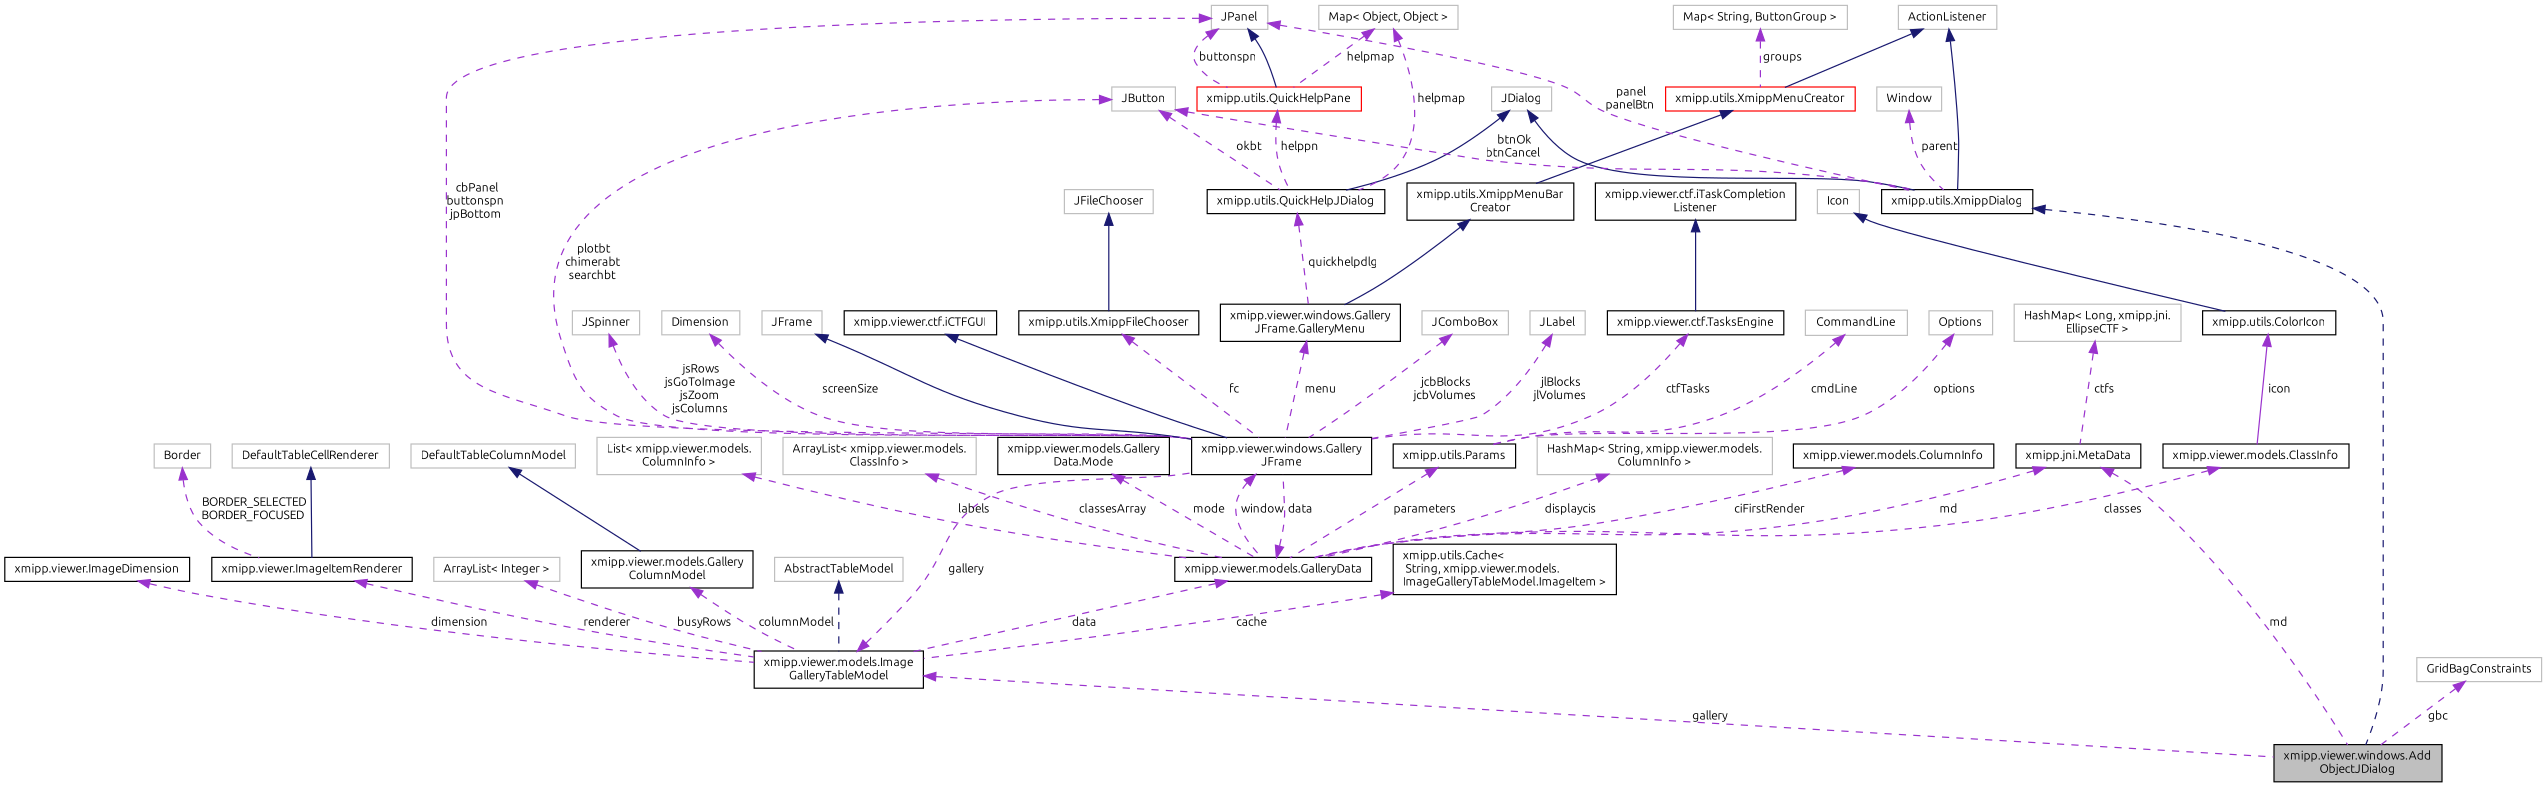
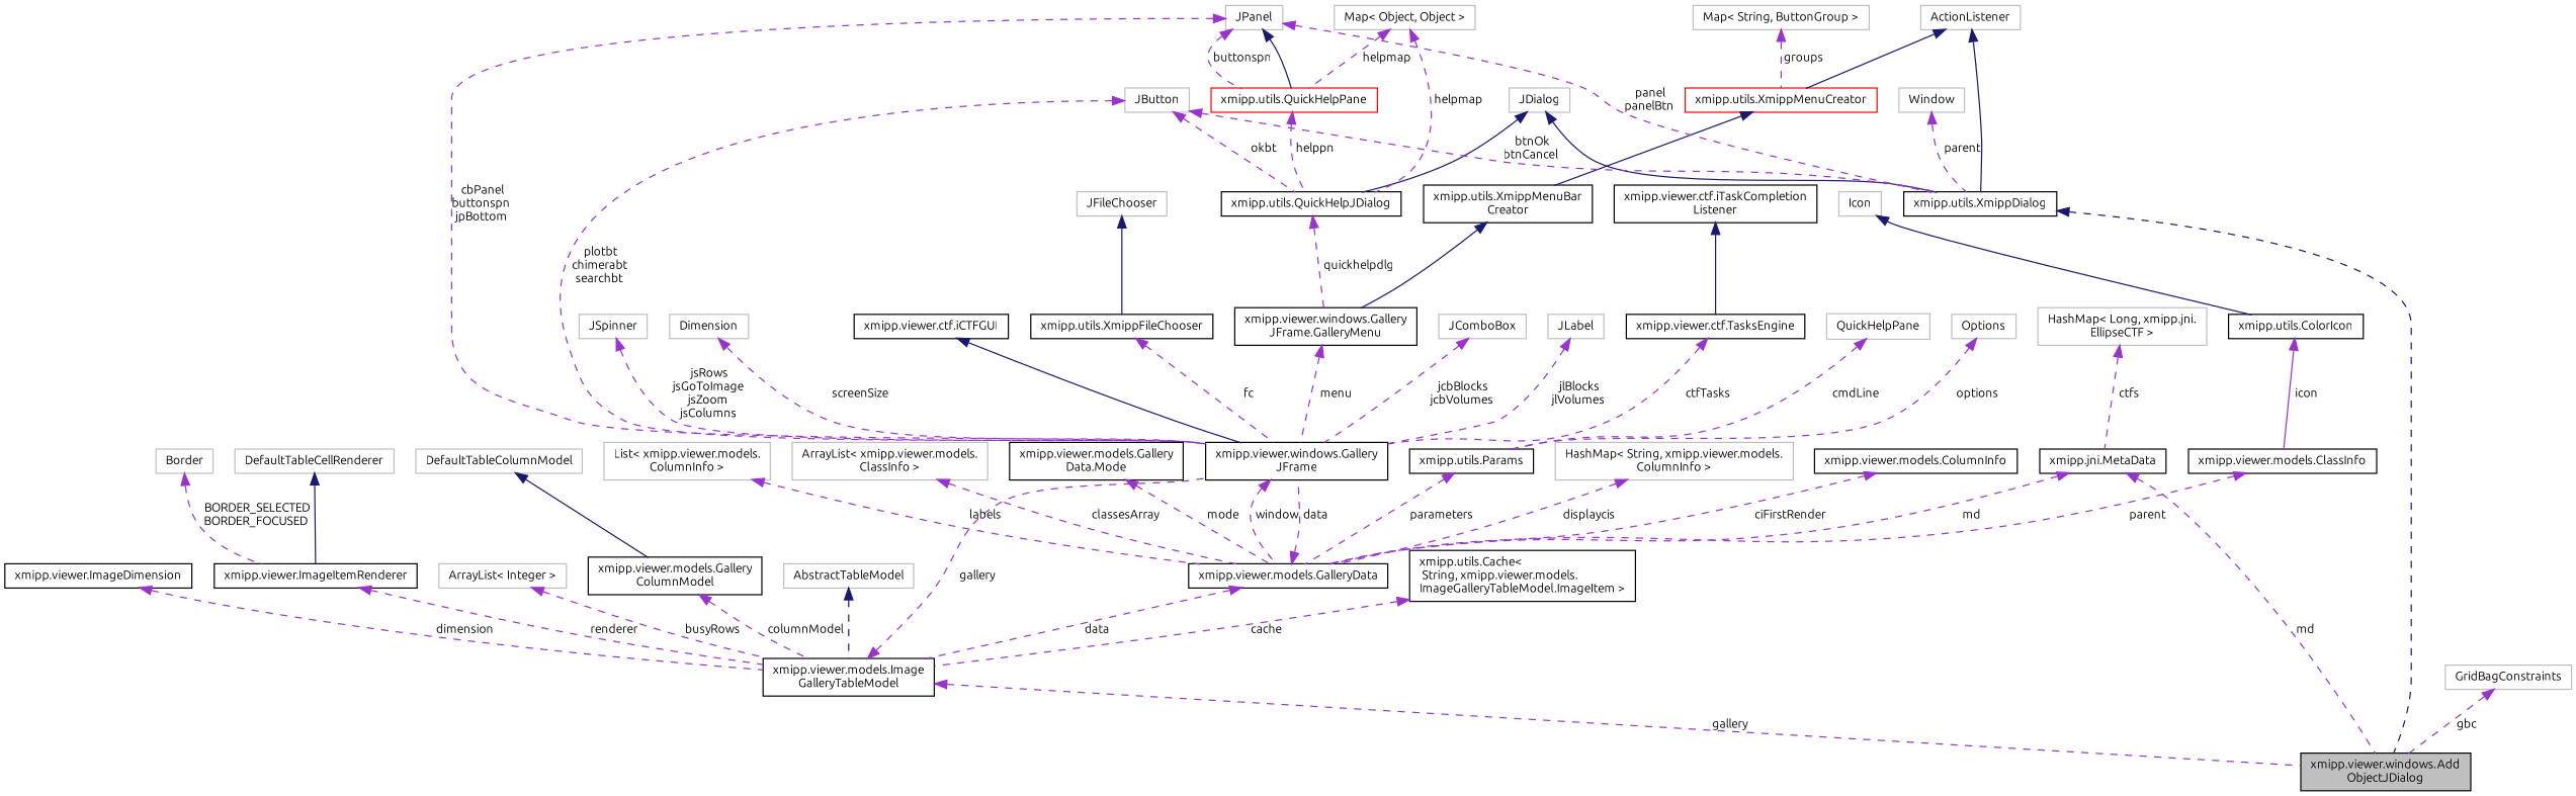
  digraph {
    fontname=Ubuntu
    rankdir=TB
    node [color=grey75 fillcolor=white fontname=Ubuntu fontsize=10 shape=record style=filled]
    edge [color=darkorchid3 dir=back fontname=Ubuntu fontsize=10 labelfontname=Helvetica labelfontsize=10 style=dashed]
    n1 [color=black fillcolor=grey75 fontcolor=black height=0.2 label="xmipp.viewer.windows.Add\lObjectJDialog" width=0.4]
    n2 [color=black height=0.2 label="xmipp.utils.XmippDialog" width=0.4]
    n3 [height=0.2 label=JDialog width=0.4]
    n4 [color=black height=0.2 label="xmipp.utils.QuickHelpJDialog" width=0.4]
    n5 [color=black height=0.2 label="xmipp.viewer.windows.Gallery\lJFrame.GalleryMenu" width=0.4]
    n6 [height=0.2 label=ActionListener width=0.4]
    n7 [color=red height=0.2 label="xmipp.utils.XmippMenuCreator" width=0.4]
    n8 [color=black height=0.2 label="xmipp.utils.XmippMenuBar\lCreator" width=0.4]
    n9 [height=0.2 label=JButton width=0.4]
    n10 [color=black height=0.2 label="xmipp.viewer.windows.Gallery\lJFrame" width=0.4]
    n11 [color=black height=0.2 label="xmipp.viewer.models.GalleryData" width=0.4]
    n12 [height=0.2 label=Window width=0.4]
    n13 [height=0.2 label=JPanel width=0.4]
    n14 [color=red height=0.2 label="xmipp.utils.QuickHelpPane" width=0.4]
    n15 [height=0.2 label=GridBagConstraints width=0.4]
    n16 [color=black height=0.2 label="xmipp.jni.MetaData" width=0.4]
    n17 [color=black height=0.2 label="xmipp.viewer.models.Image\lGalleryTableModel" width=0.4]
    n18 [height=0.2 label="HashMap\< Long, xmipp.jni.\lEllipseCTF \>" width=0.4]
    n19 [height=0.2 label=AbstractTableModel width=0.4]
    n20 [color=black height=0.2 label="xmipp.viewer.models.Gallery\lColumnModel" width=0.4]
    n21 [height=0.2 label=DefaultTableColumnModel width=0.4]
    n22 [color=black height=0.2 label="xmipp.utils.Cache\<\l String, xmipp.viewer.models.\lImageGalleryTableModel.ImageItem \>" width=0.4]
    n23 [color=black height=0.2 label="xmipp.viewer.ImageDimension" width=0.4]
    n24 [color=black height=0.2 label="xmipp.viewer.ImageItemRenderer" width=0.4]
    n25 [height=0.2 label=DefaultTableCellRenderer width=0.4]
    n26 [height=0.2 label=Border width=0.4]
    n27 [height=0.2 label="ArrayList\< Integer \>" width=0.4]
    n28 [height=0.2 label=Dimension width=0.4]
    n29 [height=0.2 label="HashMap\< String, xmipp.viewer.models.\lColumnInfo \>" width=0.4]
-   n30 [height=0.2 label=JFrame width=0.4]
    n31 [color=black height=0.2 label="xmipp.viewer.ctf.iCTFGUI" width=0.4]
    n32 [height=0.2 label=JSpinner width=0.4]
    n33 [color=black height=0.2 label="xmipp.utils.XmippFileChooser" width=0.4]
    n34 [height=0.2 label=JFileChooser width=0.4]
    n35 [color=black height=0.2 label="xmipp.viewer.ctf.TasksEngine" width=0.4]
    n36 [color=black height=0.2 label="xmipp.viewer.ctf.iTaskCompletion\lListener" width=0.4]
    n37 [height=0.2 label=JComboBox width=0.4]
    n38 [height=0.2 label=JLabel width=0.4]
    n39 [height=0.2 label="Map\< String, ButtonGroup \>" width=0.4]
    n40 [height=0.2 label="Map\< Object, Object \>" width=0.4]
    n41 [color=black height=0.2 label="xmipp.viewer.models.ColumnInfo" width=0.4]
    n42 [height=0.2 label="List\< xmipp.viewer.models.\lColumnInfo \>" width=0.4]
    n43 [color=black height=0.2 label="xmipp.viewer.models.ClassInfo" width=0.4]
    n44 [color=black height=0.2 label="xmipp.utils.ColorIcon" width=0.4]
    n45 [height=0.2 label=Icon width=0.4]
    n46 [height=0.2 label="ArrayList\< xmipp.viewer.models.\lClassInfo \>" width=0.4]
    n47 [color=black height=0.2 label="xmipp.viewer.models.Gallery\lData.Mode" width=0.4]
    n48 [color=black height=0.2 label="xmipp.utils.Params" width=0.4]
    n49 [height=0.2 label=Options width=0.4]
-   n50 [height=0.2 label=CommandLine width=0.4]
+   n50 [height=0.2 label=QuickHelpPane width=0.4]
    n2 -> n1 [color=midnightblue]
    n3 -> n2 [color=midnightblue style=solid]
    n3 -> n4 [color=midnightblue style=solid]
    n4 -> n5 [label=" quickhelpdlg"]
    n5 -> n10 [label=" menu"]
    n6 -> n2 [color=midnightblue style=solid]
    n6 -> n7 [color=midnightblue style=solid]
    n7 -> n8 [color=midnightblue style=solid]
    n8 -> n5 [color=midnightblue style=solid]
    n9 -> n2 [label=" btnOk\nbtnCancel"]
    n9 -> n4 [label=" okbt"]
    n9 -> n10 [label=" plotbt\nchimerabt\nsearchbt"]
    n10 -> n11 [label=" window"]
    n11 -> n10 [label=" data"]
    n11 -> n17 [label=" data"]
    n12 -> n2 [label=" parent"]
    n13 -> n2 [label=" panel\npanelBtn"]
    n13 -> n10 [label=" cbPanel\nbuttonspn\njpBottom"]
    n13 -> n14 [color=midnightblue style=solid]
    n13 -> n14 [label=" buttonspn"]
    n14 -> n4 [label=" helppn"]
    n15 -> n1 [label=" gbc"]
    n16 -> n1 [label=" md"]
    n16 -> n11 [label=" md"]
    n17 -> n1 [label=" gallery"]
    n17 -> n10 [label=" gallery"]
    n18 -> n16 [label=" ctfs"]
    n19 -> n17 [color=midnightblue]
    n20 -> n17 [label=" columnModel"]
    n21 -> n20 [color=midnightblue style=solid]
    n22 -> n17 [label=" cache"]
    n23 -> n17 [label=" dimension"]
    n24 -> n17 [label=" renderer"]
    n25 -> n24 [color=midnightblue style=solid]
    n26 -> n24 [label=" BORDER_SELECTED\nBORDER_FOCUSED"]
    n27 -> n17 [label=" busyRows"]
    n28 -> n10 [label=" screenSize"]
    n29 -> n11 [label=" displaycis"]
-   n30 -> n10 [color=midnightblue style=solid]
    n31 -> n10 [color=midnightblue style=solid]
    n32 -> n10 [label=" jsRows\njsGoToImage\njsZoom\njsColumns"]
    n33 -> n10 [label=" fc"]
    n34 -> n33 [color=midnightblue style=solid]
    n35 -> n10 [label=" ctfTasks"]
    n36 -> n35 [color=midnightblue style=solid]
    n37 -> n10 [label=" jcbBlocks\njcbVolumes"]
    n38 -> n10 [label=" jlBlocks\njlVolumes"]
    n39 -> n7 [label=" groups"]
    n40 -> n4 [label=" helpmap"]
    n40 -> n14 [label=" helpmap"]
    n41 -> n11 [label=" ciFirstRender"]
    n42 -> n11 [label=" labels"]
-   n43 -> n11 [label=" classes"]
+   n43 -> n11 [label=" parent"]
    n44 -> n43 [label=" icon" style=solid]
    n45 -> n44 [color=midnightblue style=solid]
    n46 -> n11 [label=" classesArray"]
    n47 -> n11 [label=" mode"]
    n48 -> n11 [label=" parameters"]
    n49 -> n48 [label=" options"]
    n50 -> n48 [label=" cmdLine"]
  }
